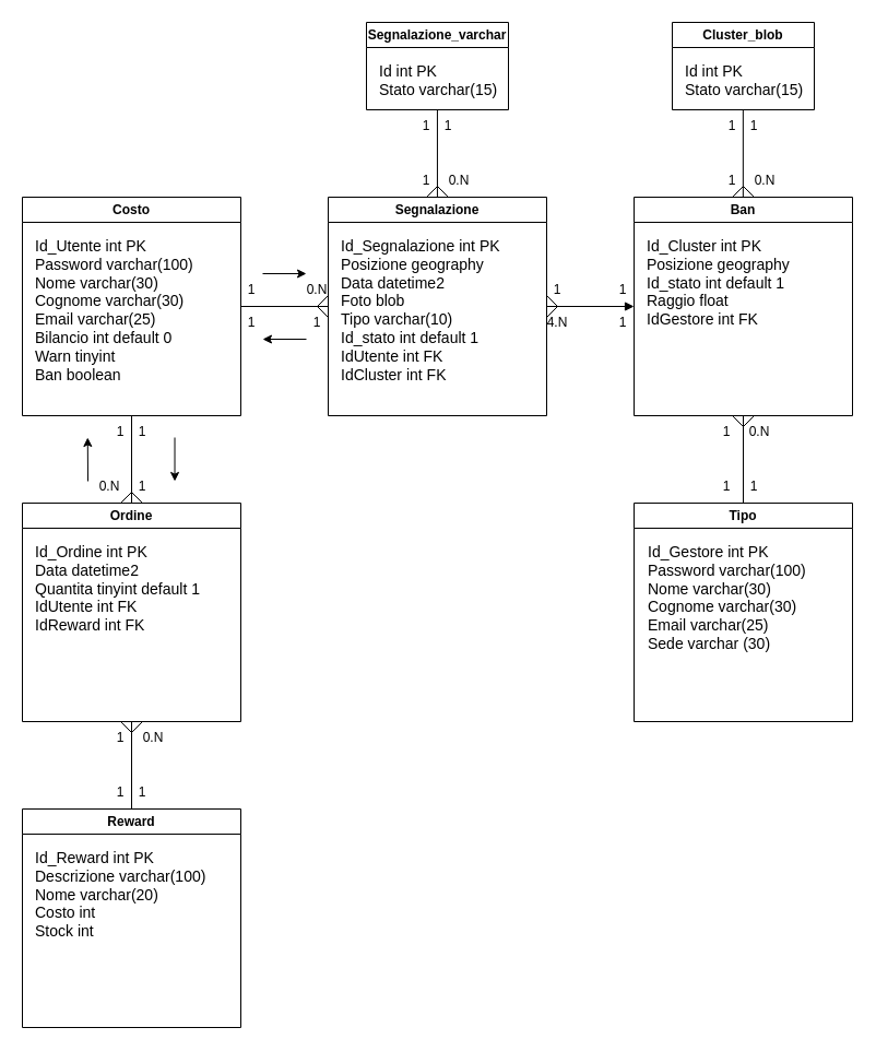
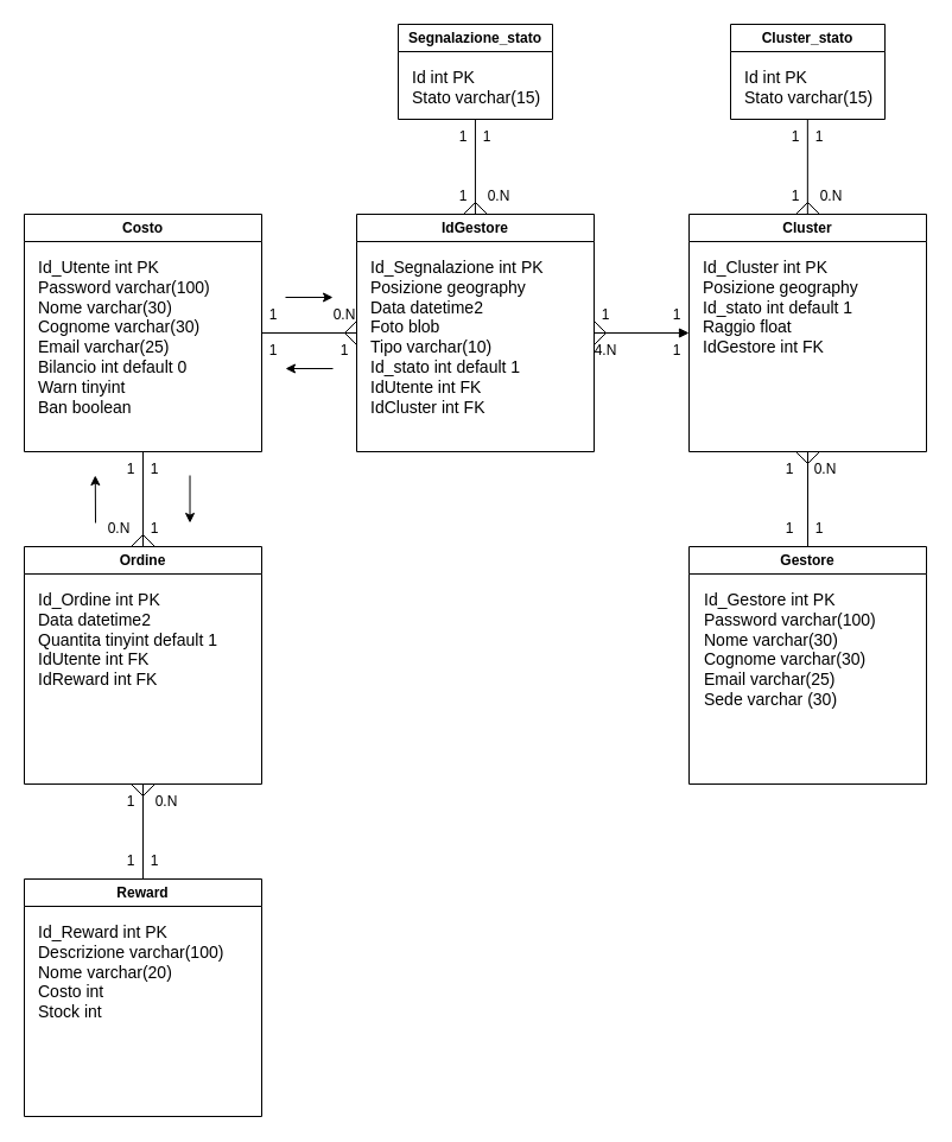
  <mxCell id="0" />
  <mxCell id="1" parent="0" />
  <mxCell id="2" value="Costo" style="swimlane;whiteSpace=wrap;html=1;" parent="1" vertex="1"><mxGeometry x="20" y="180" width="200" height="200" as="geometry" /></mxCell>
  <mxCell id="3" value="&lt;font style=&quot;font-size: 14px;&quot;&gt;Id_Utente int PK&lt;br&gt;Password varchar(100)&lt;br&gt;Nome varchar(30)&lt;br&gt;Cognome varchar(30)&lt;br&gt;Email varchar(25)&lt;br&gt;Bilancio int default 0&lt;br&gt;Warn tinyint&lt;br&gt;Ban boolean&lt;br&gt;&lt;br&gt;&lt;/font&gt;" style="text;html=1;strokeColor=none;fillColor=none;align=left;verticalAlign=top;whiteSpace=wrap;rounded=0;" parent="2" vertex="1"><mxGeometry x="10" y="30" width="180" height="160" as="geometry" /></mxCell>
- <mxCell id="4" value="Segnalazione" style="swimlane;whiteSpace=wrap;html=1;" parent="1" vertex="1"><mxGeometry x="300" y="180" width="200" height="200" as="geometry" /></mxCell>
+ <mxCell id="4" value="IdGestore" style="swimlane;whiteSpace=wrap;html=1;" parent="1" vertex="1"><mxGeometry x="300" y="180" width="200" height="200" as="geometry" /></mxCell>
  <mxCell id="5" value="Id_Segnalazione int PK&lt;br&gt;Posizione geography&lt;br&gt;Data datetime2&lt;br&gt;Foto blob&lt;br&gt;Tipo varchar(10)&lt;br&gt;Id_stato int default 1&amp;nbsp;&lt;br&gt;IdUtente int FK&lt;br&gt;IdCluster int FK" style="text;html=1;strokeColor=none;fillColor=none;align=left;verticalAlign=top;whiteSpace=wrap;rounded=0;fontSize=14;" parent="4" vertex="1"><mxGeometry x="10" y="30" width="180" height="160" as="geometry" /></mxCell>
- <mxCell id="6" value="Ban" style="swimlane;whiteSpace=wrap;html=1;" parent="1" vertex="1"><mxGeometry x="580" y="180" width="200" height="200" as="geometry" /></mxCell>
+ <mxCell id="6" value="Cluster" style="swimlane;whiteSpace=wrap;html=1;" parent="1" vertex="1"><mxGeometry x="580" y="180" width="200" height="200" as="geometry" /></mxCell>
  <mxCell id="7" value="Id_Cluster int PK&lt;br&gt;Posizione geography&lt;br&gt;Id_stato int default 1&lt;br&gt;Raggio float&lt;br&gt;IdGestore int FK" style="text;html=1;strokeColor=none;fillColor=none;align=left;verticalAlign=top;whiteSpace=wrap;rounded=0;fontSize=14;" parent="6" vertex="1"><mxGeometry x="10" y="30" width="180" height="160" as="geometry" /></mxCell>
  <mxCell id="8" value="1" style="text;html=1;strokeColor=none;fillColor=none;align=center;verticalAlign=middle;whiteSpace=wrap;rounded=0;fontSize=12;" parent="6" vertex="1"><mxGeometry x="-100" y="70" width="60" height="30" as="geometry" /></mxCell>
  <mxCell id="9" value="1" style="text;html=1;strokeColor=none;fillColor=none;align=center;verticalAlign=middle;whiteSpace=wrap;rounded=0;fontSize=12;" parent="6" vertex="1"><mxGeometry x="-40" y="100" width="60" height="30" as="geometry" /></mxCell>
  <mxCell id="10" value="" style="endArrow=none;html=1;rounded=0;" edge="1" parent="6"><mxGeometry width="50" height="50" relative="1" as="geometry"><mxPoint x="110" as="sourcePoint" /><mxPoint x="100" y="-10" as="targetPoint" /></mxGeometry></mxCell>
  <mxCell id="11" value="Ordine" style="swimlane;whiteSpace=wrap;html=1;" parent="1" vertex="1"><mxGeometry x="20" y="460" width="200" height="200" as="geometry" /></mxCell>
  <mxCell id="12" value="Id_Ordine int PK&lt;br&gt;Data datetime2&lt;br&gt;Quantita tinyint default 1&lt;br&gt;IdUtente int FK&lt;br&gt;IdReward int FK" style="text;html=1;strokeColor=none;fillColor=none;align=left;verticalAlign=top;whiteSpace=wrap;rounded=0;fontSize=14;" parent="11" vertex="1"><mxGeometry x="10" y="30" width="180" height="160" as="geometry" /></mxCell>
  <mxCell id="13" value="Reward" style="swimlane;whiteSpace=wrap;html=1;" parent="1" vertex="1"><mxGeometry x="20" y="740" width="200" height="200" as="geometry" /></mxCell>
  <mxCell id="14" value="Id_Reward int PK&lt;br&gt;Descrizione varchar(100)&lt;br&gt;Nome varchar(20)&lt;br&gt;Costo int&lt;br&gt;Stock int" style="text;html=1;strokeColor=none;fillColor=none;align=left;verticalAlign=top;whiteSpace=wrap;rounded=0;fontSize=14;" parent="13" vertex="1"><mxGeometry x="10" y="30" width="180" height="160" as="geometry" /></mxCell>
- <mxCell id="15" value="Tipo" style="swimlane;whiteSpace=wrap;html=1;" parent="1" vertex="1"><mxGeometry x="580" y="460" width="200" height="200" as="geometry" /></mxCell>
+ <mxCell id="15" value="Gestore" style="swimlane;whiteSpace=wrap;html=1;" parent="1" vertex="1"><mxGeometry x="580" y="460" width="200" height="200" as="geometry" /></mxCell>
  <mxCell id="16" value="Id_Gestore int PK&lt;br&gt;Password varchar(100)&lt;br&gt;Nome varchar(30)&lt;br&gt;Cognome varchar(30)&lt;br&gt;Email varchar(25)&lt;br&gt;Sede varchar (30)" style="text;html=1;strokeColor=none;fillColor=none;align=left;verticalAlign=top;whiteSpace=wrap;rounded=0;fontSize=14;" parent="15" vertex="1"><mxGeometry x="11" y="30" width="180" height="160" as="geometry" /></mxCell>
  <mxCell id="17" value="" style="endArrow=none;html=1;rounded=0;fontSize=14;entryX=0.5;entryY=1;entryDx=0;entryDy=0;" parent="1" target="11" edge="1"><mxGeometry width="50" height="50" relative="1" as="geometry"><mxPoint x="120" y="740" as="sourcePoint" /><mxPoint x="170" y="690" as="targetPoint" /></mxGeometry></mxCell>
  <mxCell id="18" value="" style="endArrow=none;html=1;rounded=0;fontSize=14;" parent="1" edge="1"><mxGeometry width="50" height="50" relative="1" as="geometry"><mxPoint x="120" y="670" as="sourcePoint" /><mxPoint x="130" y="660" as="targetPoint" /></mxGeometry></mxCell>
  <mxCell id="19" value="" style="endArrow=none;html=1;rounded=0;fontSize=14;" parent="1" edge="1"><mxGeometry width="50" height="50" relative="1" as="geometry"><mxPoint x="120" y="670" as="sourcePoint" /><mxPoint x="110" y="660" as="targetPoint" /></mxGeometry></mxCell>
  <mxCell id="20" value="" style="endArrow=none;html=1;rounded=0;fontSize=14;" parent="1" edge="1"><mxGeometry width="50" height="50" relative="1" as="geometry"><mxPoint x="120" y="460" as="sourcePoint" /><mxPoint x="120" y="380" as="targetPoint" /></mxGeometry></mxCell>
  <mxCell id="21" value="" style="endArrow=none;html=1;rounded=0;fontSize=14;" parent="1" edge="1"><mxGeometry width="50" height="50" relative="1" as="geometry"><mxPoint x="110" y="460" as="sourcePoint" /><mxPoint x="120" y="450" as="targetPoint" /></mxGeometry></mxCell>
  <mxCell id="22" value="" style="endArrow=none;html=1;rounded=0;fontSize=14;" parent="1" edge="1"><mxGeometry width="50" height="50" relative="1" as="geometry"><mxPoint x="130" y="460" as="sourcePoint" /><mxPoint x="120" y="450" as="targetPoint" /></mxGeometry></mxCell>
  <mxCell id="23" value="" style="endArrow=none;html=1;rounded=0;fontSize=14;exitX=1;exitY=0.5;exitDx=0;exitDy=0;" parent="1" source="2" edge="1"><mxGeometry width="50" height="50" relative="1" as="geometry"><mxPoint x="260" y="320" as="sourcePoint" /><mxPoint x="300" y="280" as="targetPoint" /></mxGeometry></mxCell>
  <mxCell id="24" value="" style="endArrow=none;html=1;rounded=0;fontSize=14;" parent="1" edge="1"><mxGeometry width="50" height="50" relative="1" as="geometry"><mxPoint x="290" y="280" as="sourcePoint" /><mxPoint x="300" y="270" as="targetPoint" /></mxGeometry></mxCell>
  <mxCell id="25" value="" style="endArrow=none;html=1;rounded=0;fontSize=14;" parent="1" edge="1"><mxGeometry width="50" height="50" relative="1" as="geometry"><mxPoint x="300" y="290" as="sourcePoint" /><mxPoint x="290" y="280" as="targetPoint" /></mxGeometry></mxCell>
  <mxCell id="26" value="" style="endArrow=none;html=1;rounded=0;fontSize=14;entryX=0.5;entryY=1;entryDx=0;entryDy=0;" parent="1" edge="1"><mxGeometry width="50" height="50" relative="1" as="geometry"><mxPoint x="680" y="460" as="sourcePoint" /><mxPoint x="680" y="380" as="targetPoint" /></mxGeometry></mxCell>
  <mxCell id="27" value="" style="endArrow=none;html=1;rounded=0;fontSize=14;" parent="1" edge="1"><mxGeometry width="50" height="50" relative="1" as="geometry"><mxPoint x="680" y="390" as="sourcePoint" /><mxPoint x="690" y="380" as="targetPoint" /></mxGeometry></mxCell>
  <mxCell id="28" value="" style="endArrow=none;html=1;rounded=0;fontSize=14;" parent="1" edge="1"><mxGeometry width="50" height="50" relative="1" as="geometry"><mxPoint x="680" y="390" as="sourcePoint" /><mxPoint x="670" y="380" as="targetPoint" /></mxGeometry></mxCell>
  <mxCell id="29" value="" style="endArrow=block;html=1;rounded=0;fontSize=14;entryX=0;entryY=0.5;entryDx=0;entryDy=0;exitX=1;exitY=0.5;exitDx=0;exitDy=0;" parent="1" source="4" target="6" edge="1"><mxGeometry width="50" height="50" relative="1" as="geometry"><mxPoint x="520" y="310" as="sourcePoint" /><mxPoint x="520" y="230" as="targetPoint" /></mxGeometry></mxCell>
  <mxCell id="30" value="" style="endArrow=none;html=1;rounded=0;fontSize=14;" parent="1" edge="1"><mxGeometry width="50" height="50" relative="1" as="geometry"><mxPoint x="500" y="290" as="sourcePoint" /><mxPoint x="510" y="280" as="targetPoint" /></mxGeometry></mxCell>
  <mxCell id="31" value="" style="endArrow=none;html=1;rounded=0;fontSize=14;" parent="1" edge="1"><mxGeometry width="50" height="50" relative="1" as="geometry"><mxPoint x="510" y="280" as="sourcePoint" /><mxPoint x="500" y="270" as="targetPoint" /></mxGeometry></mxCell>
  <mxCell id="32" value="1" style="text;html=1;strokeColor=none;fillColor=none;align=center;verticalAlign=middle;whiteSpace=wrap;rounded=0;fontSize=12;" parent="1" vertex="1"><mxGeometry x="80" y="380" width="60" height="30" as="geometry" /></mxCell>
  <mxCell id="33" value="1" style="text;html=1;strokeColor=none;fillColor=none;align=center;verticalAlign=middle;whiteSpace=wrap;rounded=0;fontSize=12;" parent="1" vertex="1"><mxGeometry x="100" y="380" width="60" height="30" as="geometry" /></mxCell>
  <mxCell id="34" value="1" style="text;html=1;strokeColor=none;fillColor=none;align=center;verticalAlign=middle;whiteSpace=wrap;rounded=0;fontSize=12;" parent="1" vertex="1"><mxGeometry x="100" y="430" width="60" height="30" as="geometry" /></mxCell>
  <mxCell id="35" value="0.N" style="text;html=1;strokeColor=none;fillColor=none;align=center;verticalAlign=middle;whiteSpace=wrap;rounded=0;fontSize=12;" parent="1" vertex="1"><mxGeometry x="70" y="430" width="60" height="30" as="geometry" /></mxCell>
  <mxCell id="36" value="1" style="text;html=1;strokeColor=none;fillColor=none;align=center;verticalAlign=middle;whiteSpace=wrap;rounded=0;fontSize=12;" parent="1" vertex="1"><mxGeometry x="80" y="660" width="60" height="30" as="geometry" /></mxCell>
  <mxCell id="37" value="1" style="text;html=1;strokeColor=none;fillColor=none;align=center;verticalAlign=middle;whiteSpace=wrap;rounded=0;fontSize=12;" parent="1" vertex="1"><mxGeometry x="80" y="710" width="60" height="30" as="geometry" /></mxCell>
  <mxCell id="38" value="1" style="text;html=1;strokeColor=none;fillColor=none;align=center;verticalAlign=middle;whiteSpace=wrap;rounded=0;fontSize=12;" parent="1" vertex="1"><mxGeometry x="100" y="710" width="60" height="30" as="geometry" /></mxCell>
  <mxCell id="39" value="0.N" style="text;html=1;strokeColor=none;fillColor=none;align=center;verticalAlign=middle;whiteSpace=wrap;rounded=0;fontSize=12;" parent="1" vertex="1"><mxGeometry x="110" y="660" width="60" height="30" as="geometry" /></mxCell>
  <mxCell id="40" value="1" style="text;html=1;strokeColor=none;fillColor=none;align=center;verticalAlign=middle;whiteSpace=wrap;rounded=0;fontSize=12;" parent="1" vertex="1"><mxGeometry x="200" y="250" width="60" height="30" as="geometry" /></mxCell>
  <mxCell id="41" value="1" style="text;html=1;strokeColor=none;fillColor=none;align=center;verticalAlign=middle;whiteSpace=wrap;rounded=0;fontSize=12;" parent="1" vertex="1"><mxGeometry x="200" y="280" width="60" height="30" as="geometry" /></mxCell>
  <mxCell id="42" value="1" style="text;html=1;strokeColor=none;fillColor=none;align=center;verticalAlign=middle;whiteSpace=wrap;rounded=0;fontSize=12;" parent="1" vertex="1"><mxGeometry x="260" y="280" width="60" height="30" as="geometry" /></mxCell>
  <mxCell id="43" value="0.N" style="text;html=1;strokeColor=none;fillColor=none;align=center;verticalAlign=middle;whiteSpace=wrap;rounded=0;fontSize=12;" parent="1" vertex="1"><mxGeometry x="260" y="250" width="60" height="30" as="geometry" /></mxCell>
  <mxCell id="44" value="4.N" style="text;html=1;strokeColor=none;fillColor=none;align=center;verticalAlign=middle;whiteSpace=wrap;rounded=0;fontSize=12;" parent="1" vertex="1"><mxGeometry x="480" y="280" width="60" height="30" as="geometry" /></mxCell>
  <mxCell id="45" value="1" style="text;html=1;strokeColor=none;fillColor=none;align=center;verticalAlign=middle;whiteSpace=wrap;rounded=0;fontSize=12;" parent="1" vertex="1"><mxGeometry x="540" y="250" width="60" height="30" as="geometry" /></mxCell>
  <mxCell id="46" value="1" style="text;html=1;strokeColor=none;fillColor=none;align=center;verticalAlign=middle;whiteSpace=wrap;rounded=0;fontSize=12;" parent="1" vertex="1"><mxGeometry x="635" y="380" width="60" height="30" as="geometry" /></mxCell>
  <mxCell id="47" value="1" style="text;html=1;strokeColor=none;fillColor=none;align=center;verticalAlign=middle;whiteSpace=wrap;rounded=0;fontSize=12;" parent="1" vertex="1"><mxGeometry x="635" y="430" width="60" height="30" as="geometry" /></mxCell>
  <mxCell id="48" value="1" style="text;html=1;strokeColor=none;fillColor=none;align=center;verticalAlign=middle;whiteSpace=wrap;rounded=0;fontSize=12;" parent="1" vertex="1"><mxGeometry x="660" y="430" width="60" height="30" as="geometry" /></mxCell>
  <mxCell id="49" value="0.N" style="text;html=1;strokeColor=none;fillColor=none;align=center;verticalAlign=middle;whiteSpace=wrap;rounded=0;fontSize=12;" parent="1" vertex="1"><mxGeometry x="665" y="380" width="60" height="30" as="geometry" /></mxCell>
  <mxCell id="50" value="" style="endArrow=classic;html=1;rounded=0;fontSize=12;" parent="1" edge="1"><mxGeometry width="50" height="50" relative="1" as="geometry"><mxPoint x="240" y="250" as="sourcePoint" /><mxPoint x="280" y="250" as="targetPoint" /></mxGeometry></mxCell>
  <mxCell id="51" value="" style="endArrow=classic;html=1;rounded=0;fontSize=12;" parent="1" edge="1"><mxGeometry width="50" height="50" relative="1" as="geometry"><mxPoint x="280" y="310" as="sourcePoint" /><mxPoint x="240" y="310" as="targetPoint" /></mxGeometry></mxCell>
  <mxCell id="52" value="" style="endArrow=classic;html=1;rounded=0;fontSize=12;" parent="1" edge="1"><mxGeometry width="50" height="50" relative="1" as="geometry"><mxPoint x="159.52" y="400" as="sourcePoint" /><mxPoint x="159.52" y="440" as="targetPoint" /></mxGeometry></mxCell>
  <mxCell id="53" value="" style="endArrow=classic;html=1;rounded=0;fontSize=12;" parent="1" edge="1"><mxGeometry width="50" height="50" relative="1" as="geometry"><mxPoint x="80" y="440" as="sourcePoint" /><mxPoint x="79.77" y="400" as="targetPoint" /></mxGeometry></mxCell>
- <mxCell id="54" value="Segnalazione_varchar" style="swimlane;whiteSpace=wrap;html=1;" vertex="1" parent="1"><mxGeometry x="335" y="20" width="130" height="80" as="geometry" /></mxCell>
+ <mxCell id="54" value="Segnalazione_stato" style="swimlane;whiteSpace=wrap;html=1;" vertex="1" parent="1"><mxGeometry x="335" y="20" width="130" height="80" as="geometry" /></mxCell>
  <mxCell id="55" value="Id int PK&lt;br&gt;Stato varchar(15)" style="text;html=1;strokeColor=none;fillColor=none;align=left;verticalAlign=top;whiteSpace=wrap;rounded=0;fontSize=14;" vertex="1" parent="54"><mxGeometry x="10" y="30" width="120" height="50" as="geometry" /></mxCell>
  <mxCell id="56" value="" style="endArrow=none;html=1;rounded=0;" edge="1" parent="1"><mxGeometry width="50" height="50" relative="1" as="geometry"><mxPoint x="399.94" y="180" as="sourcePoint" /><mxPoint x="399.94" y="100" as="targetPoint" /></mxGeometry></mxCell>
  <mxCell id="57" value="1" style="text;html=1;strokeColor=none;fillColor=none;align=center;verticalAlign=middle;whiteSpace=wrap;rounded=0;fontSize=12;" vertex="1" parent="1"><mxGeometry x="380" y="100" width="60" height="30" as="geometry" /></mxCell>
  <mxCell id="58" value="0.N" style="text;html=1;strokeColor=none;fillColor=none;align=center;verticalAlign=middle;whiteSpace=wrap;rounded=0;fontSize=12;" vertex="1" parent="1"><mxGeometry x="390" y="150" width="60" height="30" as="geometry" /></mxCell>
  <mxCell id="59" value="1" style="text;html=1;strokeColor=none;fillColor=none;align=center;verticalAlign=middle;whiteSpace=wrap;rounded=0;fontSize=12;" vertex="1" parent="1"><mxGeometry x="360" y="100" width="60" height="30" as="geometry" /></mxCell>
  <mxCell id="60" value="1" style="text;html=1;strokeColor=none;fillColor=none;align=center;verticalAlign=middle;whiteSpace=wrap;rounded=0;fontSize=12;" vertex="1" parent="1"><mxGeometry x="360" y="150" width="60" height="30" as="geometry" /></mxCell>
- <mxCell id="61" value="Cluster_blob" style="swimlane;whiteSpace=wrap;html=1;" vertex="1" parent="1"><mxGeometry x="615" y="20" width="130" height="80" as="geometry" /></mxCell>
+ <mxCell id="61" value="Cluster_stato" style="swimlane;whiteSpace=wrap;html=1;" vertex="1" parent="1"><mxGeometry x="615" y="20" width="130" height="80" as="geometry" /></mxCell>
  <mxCell id="62" value="Id int PK&lt;br&gt;Stato varchar(15)" style="text;html=1;strokeColor=none;fillColor=none;align=left;verticalAlign=top;whiteSpace=wrap;rounded=0;fontSize=14;" vertex="1" parent="61"><mxGeometry x="10" y="30" width="120" height="50" as="geometry" /></mxCell>
  <mxCell id="63" value="" style="endArrow=none;html=1;rounded=0;" edge="1" parent="1"><mxGeometry width="50" height="50" relative="1" as="geometry"><mxPoint x="679.85" y="180" as="sourcePoint" /><mxPoint x="679.85" y="100" as="targetPoint" /></mxGeometry></mxCell>
  <mxCell id="64" value="1" style="text;html=1;strokeColor=none;fillColor=none;align=center;verticalAlign=middle;whiteSpace=wrap;rounded=0;fontSize=12;" vertex="1" parent="1"><mxGeometry x="660" y="100" width="60" height="30" as="geometry" /></mxCell>
  <mxCell id="65" value="0.N" style="text;html=1;strokeColor=none;fillColor=none;align=center;verticalAlign=middle;whiteSpace=wrap;rounded=0;fontSize=12;" vertex="1" parent="1"><mxGeometry x="670" y="150" width="60" height="30" as="geometry" /></mxCell>
  <mxCell id="66" value="1" style="text;html=1;strokeColor=none;fillColor=none;align=center;verticalAlign=middle;whiteSpace=wrap;rounded=0;fontSize=12;" vertex="1" parent="1"><mxGeometry x="640" y="100" width="60" height="30" as="geometry" /></mxCell>
  <mxCell id="67" value="1" style="text;html=1;strokeColor=none;fillColor=none;align=center;verticalAlign=middle;whiteSpace=wrap;rounded=0;fontSize=12;" vertex="1" parent="1"><mxGeometry x="640" y="150" width="60" height="30" as="geometry" /></mxCell>
  <mxCell id="68" value="" style="endArrow=none;html=1;rounded=0;" edge="1" parent="1"><mxGeometry width="50" height="50" relative="1" as="geometry"><mxPoint x="670" y="180" as="sourcePoint" /><mxPoint x="680" y="170" as="targetPoint" /></mxGeometry></mxCell>
  <mxCell id="69" value="" style="endArrow=none;html=1;rounded=0;" edge="1" parent="1"><mxGeometry width="50" height="50" relative="1" as="geometry"><mxPoint x="390" y="180" as="sourcePoint" /><mxPoint x="400" y="170" as="targetPoint" /></mxGeometry></mxCell>
  <mxCell id="70" value="" style="endArrow=none;html=1;rounded=0;" edge="1" parent="1"><mxGeometry width="50" height="50" relative="1" as="geometry"><mxPoint x="410" y="180" as="sourcePoint" /><mxPoint x="400" y="170" as="targetPoint" /></mxGeometry></mxCell>
